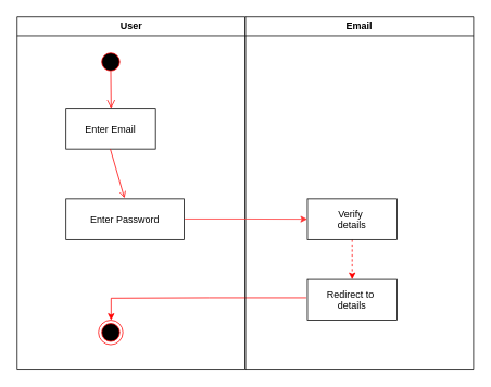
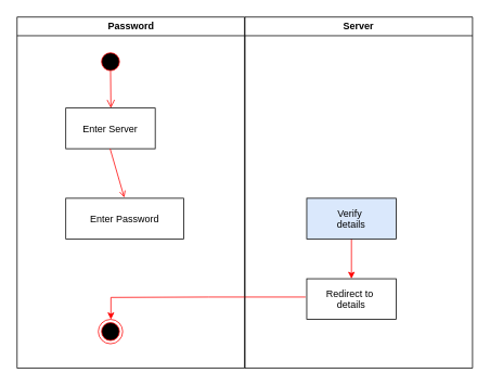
  <mxCell id="0" />
  <mxCell id="1" parent="0" />
- <mxCell id="2" value="User" style="swimlane;whiteSpace=wrap" parent="1" vertex="1"><mxGeometry x="20.5" y="20" width="280" height="432" as="geometry" /></mxCell>
+ <mxCell id="2" value="Password" style="swimlane;whiteSpace=wrap" parent="1" vertex="1"><mxGeometry x="20.5" y="20" width="280" height="432" as="geometry" /></mxCell>
  <mxCell id="3" value="" style="ellipse;shape=startState;fillColor=#000000;strokeColor=#ff0000;" parent="2" vertex="1"><mxGeometry x="100" y="40" width="30" height="30" as="geometry" /></mxCell>
  <mxCell id="4" value="" style="edgeStyle=elbowEdgeStyle;elbow=horizontal;verticalAlign=bottom;endArrow=open;endSize=8;strokeColor=#FF0000;endFill=1;rounded=0;exitX=0.502;exitY=0.895;exitDx=0;exitDy=0;exitPerimeter=0;" parent="2" source="3" target="5" edge="1"><mxGeometry x="100" y="40" as="geometry"><mxPoint x="115" y="110" as="targetPoint" /></mxGeometry></mxCell>
- <mxCell id="5" value="Enter Email" style="" parent="2" vertex="1"><mxGeometry x="60" y="112" width="110" height="50" as="geometry" /></mxCell>
+ <mxCell id="5" value="Enter Server" style="" parent="2" vertex="1"><mxGeometry x="60" y="112" width="110" height="50" as="geometry" /></mxCell>
  <mxCell id="6" value="" style="endArrow=open;strokeColor=#FF0000;endFill=1;rounded=0;entryX=0.496;entryY=-0.018;entryDx=0;entryDy=0;entryPerimeter=0;" parent="2" edge="1" target="7"><mxGeometry relative="1" as="geometry"><mxPoint x="115" y="220" as="targetPoint" /><mxPoint x="114.5" y="162" as="sourcePoint" /></mxGeometry></mxCell>
  <mxCell id="7" value="Enter Password" style="" parent="2" vertex="1"><mxGeometry x="60" y="223" width="145" height="50" as="geometry" /></mxCell>
  <mxCell id="8" value="" style="ellipse;shape=endState;fillColor=#000000;strokeColor=#ff0000" parent="2" vertex="1"><mxGeometry x="100" y="372" width="30" height="30" as="geometry" /></mxCell>
  <mxCell id="9" style="edgeStyle=orthogonalEdgeStyle;rounded=0;orthogonalLoop=1;jettySize=auto;html=1;entryX=0.992;entryY=0.531;entryDx=0;entryDy=0;entryPerimeter=0;strokeColor=#FF0000;exitX=-0.013;exitY=0.45;exitDx=0;exitDy=0;exitPerimeter=0;" edge="1" parent="2" source="13"><mxGeometry relative="1" as="geometry"><mxPoint x="301.88" y="371.51" as="sourcePoint" /><mxPoint x="115.5" y="371.998" as="targetPoint" /><Array as="points"><mxPoint x="236" y="345" /><mxPoint x="116" y="345" /></Array></mxGeometry></mxCell>
- <mxCell id="10" value="Email" style="swimlane;whiteSpace=wrap" parent="1" vertex="1"><mxGeometry x="301" y="20" width="280" height="432" as="geometry" /></mxCell>
- <mxCell id="11" style="edgeStyle=orthogonalEdgeStyle;rounded=0;orthogonalLoop=1;jettySize=auto;html=1;entryX=0.5;entryY=0;entryDx=0;entryDy=0;strokeColor=#FF0000;dashed=1;" edge="1" parent="10" source="12" target="13"><mxGeometry relative="1" as="geometry" /></mxCell>
- <mxCell id="12" value="Verify &#10;details" style="strokeColor=#000000;" parent="10" vertex="1"><mxGeometry x="76" y="223" width="110" height="50" as="geometry" /></mxCell>
+ <mxCell id="10" value="Server" style="swimlane;whiteSpace=wrap" parent="1" vertex="1"><mxGeometry x="301" y="20" width="280" height="432" as="geometry" /></mxCell>
+ <mxCell id="11" style="edgeStyle=orthogonalEdgeStyle;rounded=0;orthogonalLoop=1;jettySize=auto;html=1;entryX=0.5;entryY=0;entryDx=0;entryDy=0;strokeColor=#FF0000;" edge="1" parent="10" source="12" target="13"><mxGeometry relative="1" as="geometry" /></mxCell>
+ <mxCell id="12" value="Verify &#10;details" style="strokeColor=#000000;fillColor=#dae8fc;" parent="10" vertex="1"><mxGeometry x="76" y="223" width="110" height="50" as="geometry" /></mxCell>
  <mxCell id="13" value="Redirect to &#10;details" style="" parent="10" vertex="1"><mxGeometry x="76" y="322" width="110" height="50" as="geometry" /></mxCell>
- <mxCell id="14" style="edgeStyle=orthogonalEdgeStyle;rounded=0;orthogonalLoop=1;jettySize=auto;html=1;entryX=0;entryY=0.5;entryDx=0;entryDy=0;strokeColor=#FF3333;exitX=1.007;exitY=0.496;exitDx=0;exitDy=0;exitPerimeter=0;" parent="1" source="7" target="12" edge="1"><mxGeometry relative="1" as="geometry"><mxPoint x="196" y="268" as="sourcePoint" /></mxGeometry></mxCell>
